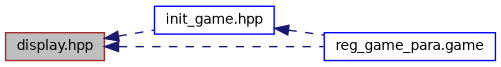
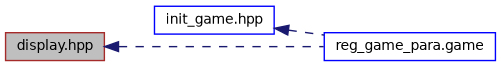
  digraph {
    rankdir=LR
    node [color=blue fillcolor=white fontname=Helvetica fontsize=10 shape=record style=filled]
    edge [color=midnightblue dir=back fontname=Helvetica fontsize=10 labelfontname=Helvetica labelfontsize=10 style=dashed]
    n1 [color=brown fillcolor=grey75 fontcolor=black height=0.2 label="display.hpp" width=0.4]
    n2 [height=0.2 label="init_game.hpp" width=0.4]
    n3 [height=0.2 label="reg_game_para.game" width=0.4]
-   n1 -> n2
    n1 -> n3
    n2 -> n3
  }
